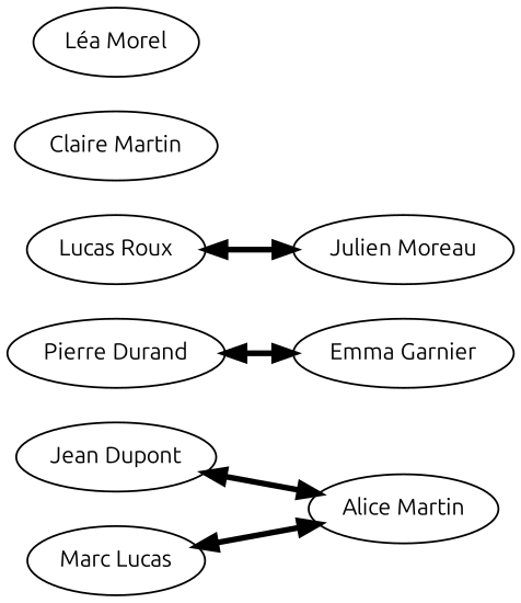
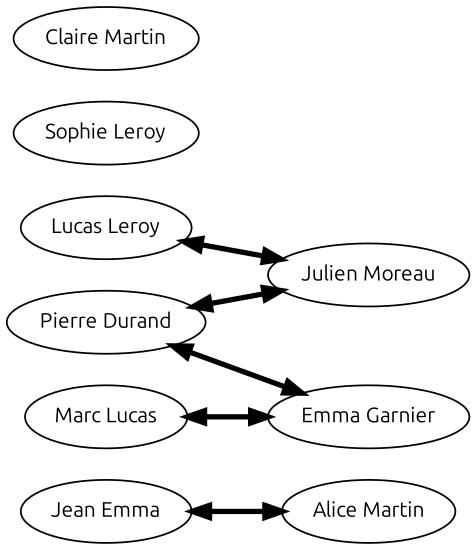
  digraph {
    fontname=Ubuntu
    rankdir=LR
    node [fontname=Ubuntu fontsize=12]
    edge [color=black dir=both fontname=Ubuntu penwidth=3 style=bold]
-   n1 [label="Jean Dupont"]
+   n1 [label="Jean Emma"]
    n2 [label="Alice Martin"]
    n3 [label="Pierre Durand"]
    n4 [label="Julien Moreau"]
    n5 [label="Emma Garnier"]
+   n6 [label="Sophie Leroy"]
    n7 [label="Marc Lucas"]
    n8 [label="Claire Martin"]
-   n9 [label="Léa Morel"]
-   n10 [label="Lucas Roux"]
+   n10 [label="Lucas Leroy"]
    n1 -> n2
+   n3 -> n4
    n3 -> n5
-   n7 -> n2
+   n7 -> n5
    n10 -> n4
  }
